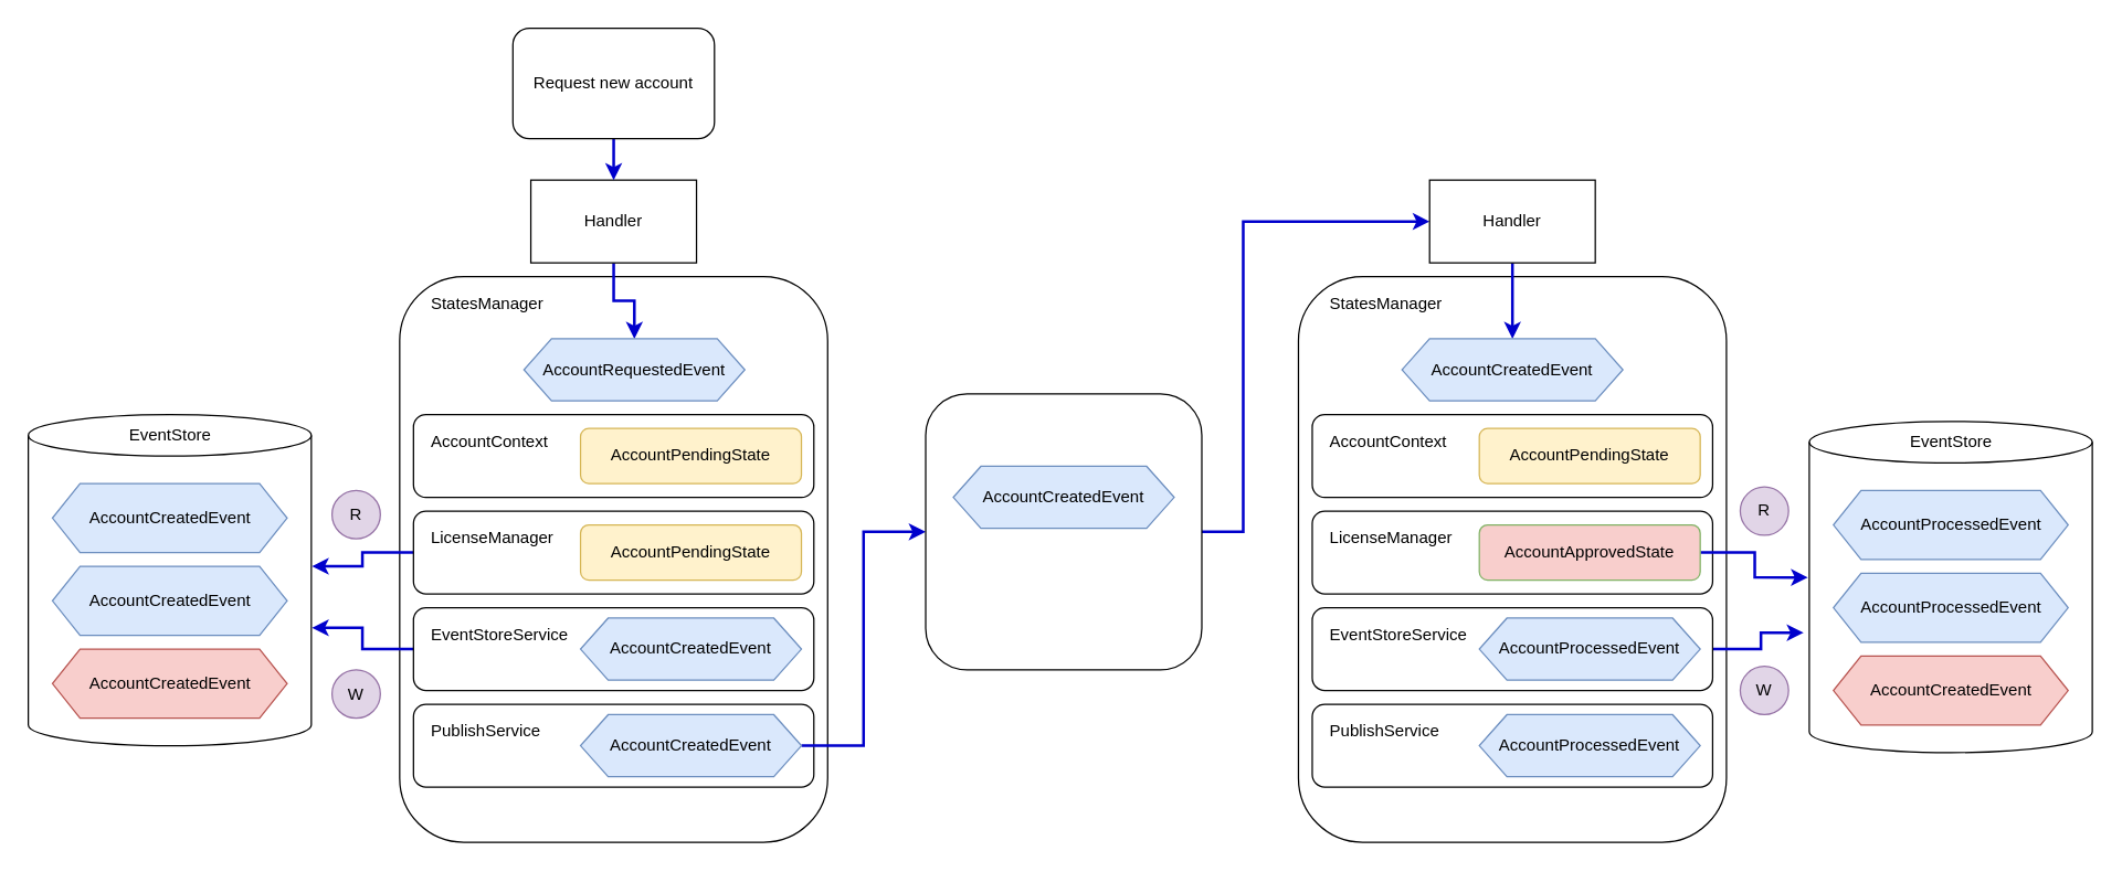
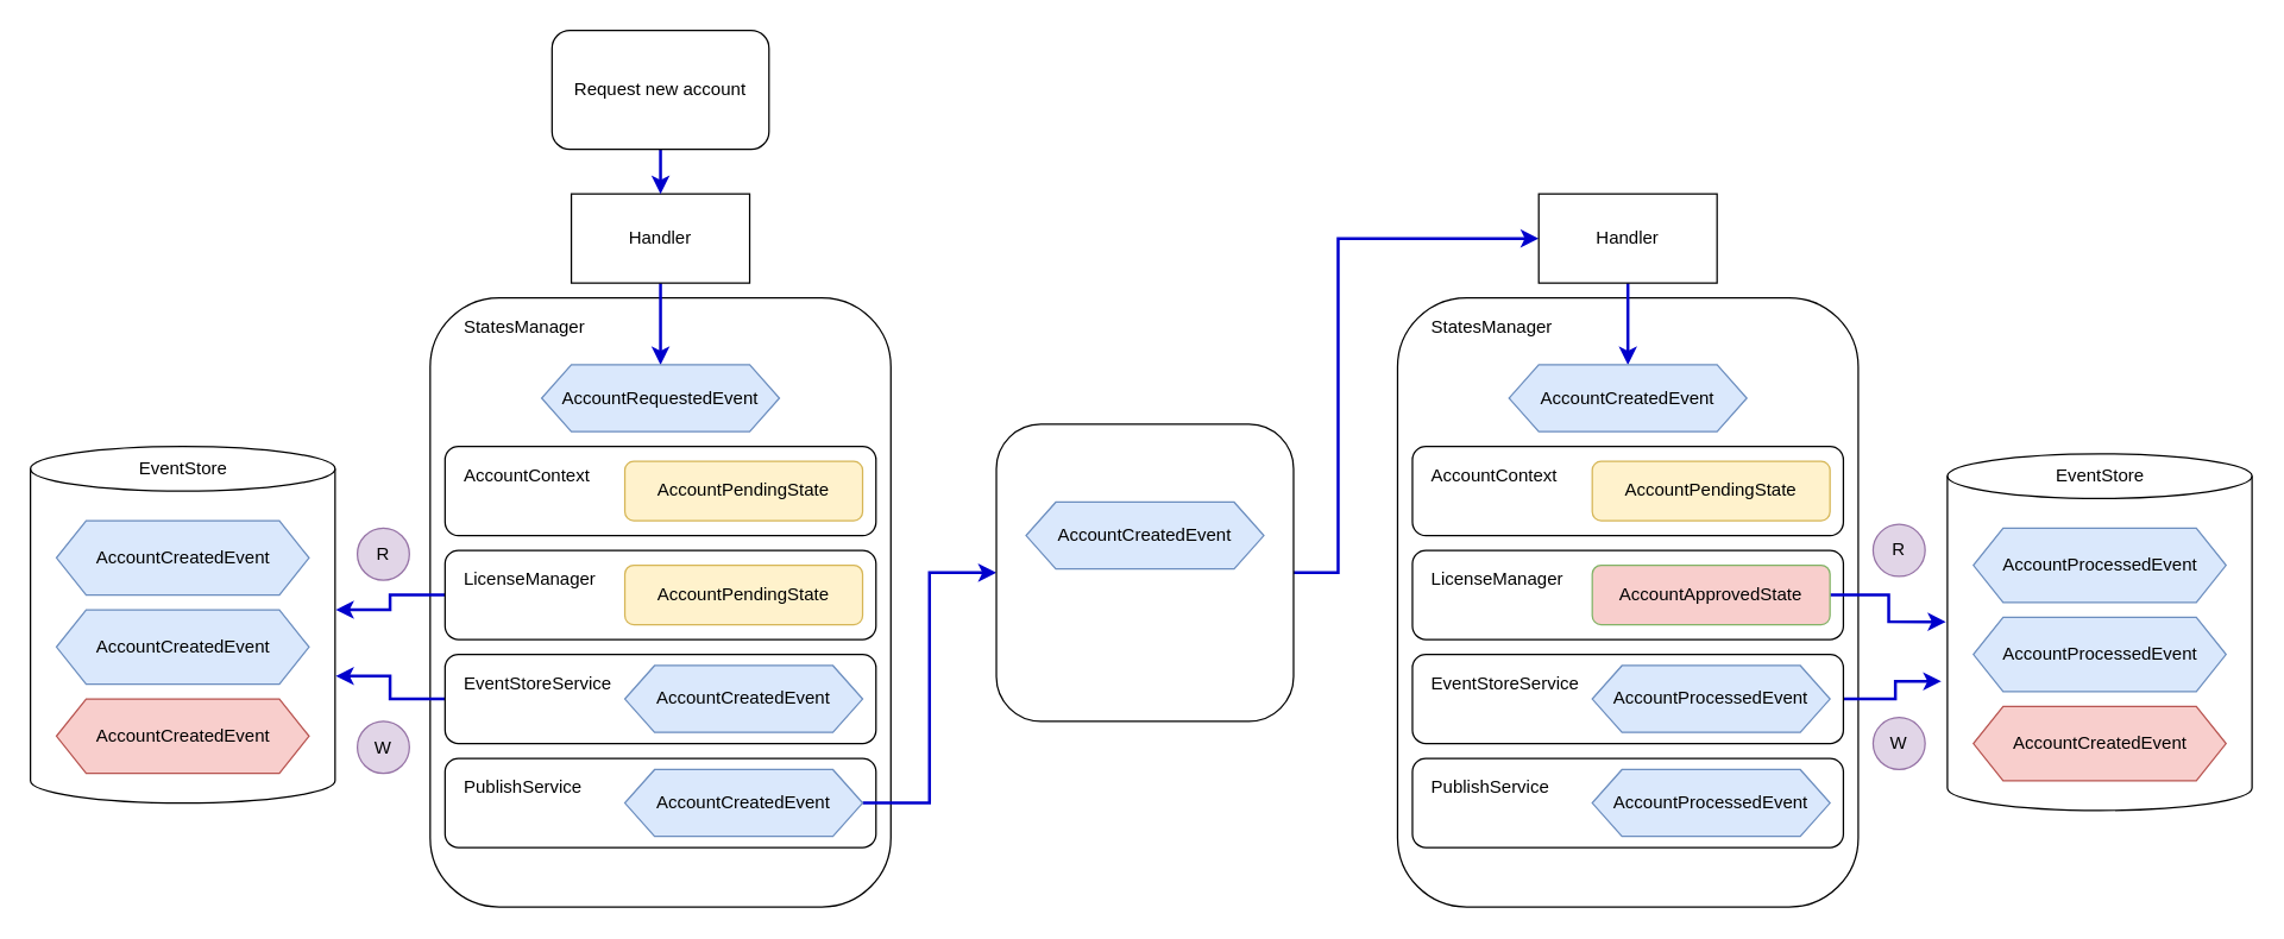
  <mxCell id="0" />
  <mxCell id="1" parent="0" />
  <mxCell id="2" value="" style="rounded=1;whiteSpace=wrap;html=1;strokeWidth=1;perimeterSpacing=0;" vertex="1" parent="1"><mxGeometry x="289" y="200" width="310" height="410" as="geometry" /></mxCell>
  <mxCell id="3" value="" style="shape=cylinder3;whiteSpace=wrap;html=1;boundedLbl=1;backgroundOutline=1;size=15;" vertex="1" parent="1"><mxGeometry x="20" y="300" width="205" height="240" as="geometry" /></mxCell>
  <mxCell id="4" value="AccountCreatedEvent" style="shape=hexagon;perimeter=hexagonPerimeter2;whiteSpace=wrap;html=1;fixedSize=1;fillColor=#dae8fc;strokeColor=#6c8ebf;" vertex="1" parent="1"><mxGeometry x="37.5" y="350" width="170" height="50" as="geometry" /></mxCell>
  <mxCell id="5" style="edgeStyle=orthogonalEdgeStyle;rounded=0;orthogonalLoop=1;jettySize=auto;html=1;entryX=0.5;entryY=0;entryDx=0;entryDy=0;strokeWidth=2;strokeColor=#0000CC;" edge="1" parent="1" source="6" target="59"><mxGeometry relative="1" as="geometry"><mxPoint x="444" y="235" as="targetPoint" /></mxGeometry></mxCell>
  <mxCell id="6" value="Handler" style="rounded=0;whiteSpace=wrap;html=1;" vertex="1" parent="1"><mxGeometry x="384" y="130" width="120" height="60" as="geometry" /></mxCell>
  <mxCell id="7" value="" style="rounded=1;whiteSpace=wrap;html=1;fillColor=#ffffff;" vertex="1" parent="1"><mxGeometry x="299" y="510" width="290" height="60" as="geometry" /></mxCell>
  <mxCell id="8" value="AccountCreatedEvent" style="shape=hexagon;perimeter=hexagonPerimeter2;whiteSpace=wrap;html=1;fixedSize=1;fillColor=#dae8fc;strokeColor=#6c8ebf;" vertex="1" parent="1"><mxGeometry x="37.5" y="410" width="170" height="50" as="geometry" /></mxCell>
  <mxCell id="9" value="AccountCreatedEvent" style="shape=hexagon;perimeter=hexagonPerimeter2;whiteSpace=wrap;html=1;fixedSize=1;fillColor=#f8cecc;strokeColor=#b85450;" vertex="1" parent="1"><mxGeometry x="37.5" y="470" width="170" height="50" as="geometry" /></mxCell>
  <mxCell id="10" style="edgeStyle=orthogonalEdgeStyle;rounded=0;orthogonalLoop=1;jettySize=auto;html=1;entryX=1.002;entryY=0.644;entryDx=0;entryDy=0;entryPerimeter=0;strokeColor=#0000CC;strokeWidth=2;" edge="1" parent="1" source="11" target="3"><mxGeometry relative="1" as="geometry" /></mxCell>
  <mxCell id="11" value="" style="rounded=1;whiteSpace=wrap;html=1;fillColor=#ffffff;" vertex="1" parent="1"><mxGeometry x="299" y="440" width="290" height="60" as="geometry" /></mxCell>
  <mxCell id="12" style="edgeStyle=orthogonalEdgeStyle;rounded=0;orthogonalLoop=1;jettySize=auto;html=1;entryX=1.002;entryY=0.458;entryDx=0;entryDy=0;entryPerimeter=0;strokeColor=#0000CC;strokeWidth=2;" edge="1" parent="1" source="13" target="3"><mxGeometry relative="1" as="geometry" /></mxCell>
  <mxCell id="13" value="" style="rounded=1;whiteSpace=wrap;html=1;fillColor=#ffffff;" vertex="1" parent="1"><mxGeometry x="299" y="370" width="290" height="60" as="geometry" /></mxCell>
  <mxCell id="14" value="" style="rounded=1;whiteSpace=wrap;html=1;fillColor=#ffffff;" vertex="1" parent="1"><mxGeometry x="299" y="300" width="290" height="60" as="geometry" /></mxCell>
  <mxCell id="15" value="PublishService" style="text;html=1;strokeColor=none;fillColor=none;align=left;verticalAlign=middle;whiteSpace=wrap;rounded=0;" vertex="1" parent="1"><mxGeometry x="310" y="520" width="100" height="20" as="geometry" /></mxCell>
  <mxCell id="16" value="EventStoreService" style="text;html=1;strokeColor=none;fillColor=none;align=left;verticalAlign=middle;whiteSpace=wrap;rounded=0;" vertex="1" parent="1"><mxGeometry x="310" y="450" width="100" height="20" as="geometry" /></mxCell>
  <mxCell id="17" value="LicenseManager" style="text;html=1;strokeColor=none;fillColor=none;align=left;verticalAlign=middle;whiteSpace=wrap;rounded=0;" vertex="1" parent="1"><mxGeometry x="310" y="380" width="100" height="20" as="geometry" /></mxCell>
  <mxCell id="18" value="AccountContext" style="text;html=1;strokeColor=none;fillColor=none;align=left;verticalAlign=middle;whiteSpace=wrap;rounded=0;" vertex="1" parent="1"><mxGeometry x="310" y="310" width="100" height="20" as="geometry" /></mxCell>
  <mxCell id="19" value="StatesManager" style="text;html=1;strokeColor=none;fillColor=none;align=left;verticalAlign=middle;whiteSpace=wrap;rounded=0;" vertex="1" parent="1"><mxGeometry x="310" y="210" width="100" height="20" as="geometry" /></mxCell>
  <mxCell id="20" value="AccountCreatedEvent" style="shape=hexagon;perimeter=hexagonPerimeter2;whiteSpace=wrap;html=1;fixedSize=1;fillColor=#dae8fc;strokeColor=#6c8ebf;" vertex="1" parent="1"><mxGeometry x="420" y="447.5" width="160" height="45" as="geometry" /></mxCell>
  <mxCell id="21" value="AccountPendingState" style="rounded=1;whiteSpace=wrap;html=1;strokeWidth=1;fillColor=#fff2cc;strokeColor=#d6b656;" vertex="1" parent="1"><mxGeometry x="420" y="380" width="160" height="40" as="geometry" /></mxCell>
  <mxCell id="22" value="R" style="ellipse;whiteSpace=wrap;html=1;aspect=fixed;fillColor=#e1d5e7;strokeColor=#9673a6;" vertex="1" parent="1"><mxGeometry x="240" y="355" width="35" height="35" as="geometry" /></mxCell>
  <mxCell id="23" value="AccountPendingState" style="rounded=1;whiteSpace=wrap;html=1;strokeWidth=1;fillColor=#fff2cc;strokeColor=#d6b656;" vertex="1" parent="1"><mxGeometry x="420" y="310" width="160" height="40" as="geometry" /></mxCell>
  <mxCell id="24" style="edgeStyle=orthogonalEdgeStyle;rounded=0;orthogonalLoop=1;jettySize=auto;html=1;entryX=0;entryY=0.5;entryDx=0;entryDy=0;strokeColor=#0000CC;strokeWidth=2;" edge="1" parent="1" source="25" target="27"><mxGeometry relative="1" as="geometry" /></mxCell>
  <mxCell id="25" value="AccountCreatedEvent" style="shape=hexagon;perimeter=hexagonPerimeter2;whiteSpace=wrap;html=1;fixedSize=1;fillColor=#dae8fc;strokeColor=#6c8ebf;" vertex="1" parent="1"><mxGeometry x="420" y="517.5" width="160" height="45" as="geometry" /></mxCell>
  <mxCell id="26" style="edgeStyle=orthogonalEdgeStyle;rounded=0;orthogonalLoop=1;jettySize=auto;html=1;entryX=0;entryY=0.5;entryDx=0;entryDy=0;strokeColor=#0000CC;strokeWidth=2;" edge="1" parent="1" source="27" target="34"><mxGeometry relative="1" as="geometry"><Array as="points"><mxPoint x="900" y="385" /><mxPoint x="900" y="160" /></Array></mxGeometry></mxCell>
  <mxCell id="27" value="" style="rounded=1;whiteSpace=wrap;html=1;strokeWidth=1;fillColor=#ffffff;" vertex="1" parent="1"><mxGeometry x="670" y="285" width="200" height="200" as="geometry" /></mxCell>
  <mxCell id="28" style="edgeStyle=orthogonalEdgeStyle;rounded=0;orthogonalLoop=1;jettySize=auto;html=1;exitX=0.5;exitY=1;exitDx=0;exitDy=0;entryX=0.5;entryY=0;entryDx=0;entryDy=0;strokeColor=#0000CC;strokeWidth=2;" edge="1" parent="1" source="29" target="6"><mxGeometry relative="1" as="geometry" /></mxCell>
  <mxCell id="29" value="Request new account" style="whiteSpace=wrap;html=1;strokeWidth=1;fillColor=#ffffff;rounded=1;" vertex="1" parent="1"><mxGeometry x="371" y="20" width="146" height="80" as="geometry" /></mxCell>
  <mxCell id="30" value="" style="rounded=1;whiteSpace=wrap;html=1;strokeWidth=1;perimeterSpacing=0;" vertex="1" parent="1"><mxGeometry x="940" y="200" width="310" height="410" as="geometry" /></mxCell>
  <mxCell id="31" value="" style="shape=cylinder3;whiteSpace=wrap;html=1;boundedLbl=1;backgroundOutline=1;size=15;" vertex="1" parent="1"><mxGeometry x="1310" y="305" width="205" height="240" as="geometry" /></mxCell>
  <mxCell id="32" value="AccountProcessedEvent" style="shape=hexagon;perimeter=hexagonPerimeter2;whiteSpace=wrap;html=1;fixedSize=1;fillColor=#dae8fc;strokeColor=#6c8ebf;" vertex="1" parent="1"><mxGeometry x="1327.5" y="355" width="170" height="50" as="geometry" /></mxCell>
  <mxCell id="33" style="edgeStyle=orthogonalEdgeStyle;rounded=0;orthogonalLoop=1;jettySize=auto;html=1;entryX=0.5;entryY=0;entryDx=0;entryDy=0;strokeWidth=2;strokeColor=#0000CC;" edge="1" parent="1" source="34" target="55"><mxGeometry relative="1" as="geometry"><mxPoint x="1095" y="235" as="targetPoint" /></mxGeometry></mxCell>
  <mxCell id="34" value="Handler" style="rounded=0;whiteSpace=wrap;html=1;" vertex="1" parent="1"><mxGeometry x="1035" y="130" width="120" height="60" as="geometry" /></mxCell>
  <mxCell id="35" value="" style="rounded=1;whiteSpace=wrap;html=1;fillColor=#ffffff;" vertex="1" parent="1"><mxGeometry x="950" y="510" width="290" height="60" as="geometry" /></mxCell>
  <mxCell id="36" value="AccountProcessedEvent" style="shape=hexagon;perimeter=hexagonPerimeter2;whiteSpace=wrap;html=1;fixedSize=1;fillColor=#dae8fc;strokeColor=#6c8ebf;" vertex="1" parent="1"><mxGeometry x="1327.5" y="415" width="170" height="50" as="geometry" /></mxCell>
  <mxCell id="37" value="AccountCreatedEvent" style="shape=hexagon;perimeter=hexagonPerimeter2;whiteSpace=wrap;html=1;fixedSize=1;fillColor=#f8cecc;strokeColor=#b85450;" vertex="1" parent="1"><mxGeometry x="1327.5" y="475" width="170" height="50" as="geometry" /></mxCell>
  <mxCell id="38" style="edgeStyle=orthogonalEdgeStyle;rounded=0;orthogonalLoop=1;jettySize=auto;html=1;entryX=-0.02;entryY=0.638;entryDx=0;entryDy=0;entryPerimeter=0;strokeColor=#0000CC;strokeWidth=2;" edge="1" parent="1" source="39" target="31"><mxGeometry relative="1" as="geometry" /></mxCell>
  <mxCell id="39" value="" style="rounded=1;whiteSpace=wrap;html=1;fillColor=#ffffff;" vertex="1" parent="1"><mxGeometry x="950" y="440" width="290" height="60" as="geometry" /></mxCell>
  <mxCell id="40" value="" style="rounded=1;whiteSpace=wrap;html=1;fillColor=#ffffff;" vertex="1" parent="1"><mxGeometry x="950" y="370" width="290" height="60" as="geometry" /></mxCell>
  <mxCell id="41" value="" style="rounded=1;whiteSpace=wrap;html=1;fillColor=#ffffff;" vertex="1" parent="1"><mxGeometry x="950" y="300" width="290" height="60" as="geometry" /></mxCell>
  <mxCell id="42" value="PublishService" style="text;html=1;strokeColor=none;fillColor=none;align=left;verticalAlign=middle;whiteSpace=wrap;rounded=0;" vertex="1" parent="1"><mxGeometry x="961" y="520" width="100" height="20" as="geometry" /></mxCell>
  <mxCell id="43" value="EventStoreService" style="text;html=1;strokeColor=none;fillColor=none;align=left;verticalAlign=middle;whiteSpace=wrap;rounded=0;" vertex="1" parent="1"><mxGeometry x="961" y="450" width="100" height="20" as="geometry" /></mxCell>
  <mxCell id="44" value="LicenseManager" style="text;html=1;strokeColor=none;fillColor=none;align=left;verticalAlign=middle;whiteSpace=wrap;rounded=0;" vertex="1" parent="1"><mxGeometry x="961" y="380" width="100" height="20" as="geometry" /></mxCell>
  <mxCell id="45" value="AccountContext" style="text;html=1;strokeColor=none;fillColor=none;align=left;verticalAlign=middle;whiteSpace=wrap;rounded=0;" vertex="1" parent="1"><mxGeometry x="961" y="310" width="100" height="20" as="geometry" /></mxCell>
  <mxCell id="46" value="StatesManager" style="text;html=1;strokeColor=none;fillColor=none;align=left;verticalAlign=middle;whiteSpace=wrap;rounded=0;" vertex="1" parent="1"><mxGeometry x="961" y="210" width="100" height="20" as="geometry" /></mxCell>
  <mxCell id="47" value="AccountProcessedEvent" style="shape=hexagon;perimeter=hexagonPerimeter2;whiteSpace=wrap;html=1;fixedSize=1;fillColor=#dae8fc;strokeColor=#6c8ebf;" vertex="1" parent="1"><mxGeometry x="1071" y="447.5" width="160" height="45" as="geometry" /></mxCell>
  <mxCell id="48" style="edgeStyle=orthogonalEdgeStyle;rounded=0;orthogonalLoop=1;jettySize=auto;html=1;entryX=-0.005;entryY=0.471;entryDx=0;entryDy=0;entryPerimeter=0;strokeColor=#0000CC;strokeWidth=2;" edge="1" parent="1" source="49" target="31"><mxGeometry relative="1" as="geometry" /></mxCell>
  <mxCell id="49" value="AccountApprovedState" style="rounded=1;whiteSpace=wrap;html=1;strokeWidth=1;fillColor=#f8cecc;strokeColor=#82b366;" vertex="1" parent="1"><mxGeometry x="1071" y="380" width="160" height="40" as="geometry" /></mxCell>
  <mxCell id="50" value="AccountPendingState" style="rounded=1;whiteSpace=wrap;html=1;strokeWidth=1;fillColor=#fff2cc;strokeColor=#d6b656;" vertex="1" parent="1"><mxGeometry x="1071" y="310" width="160" height="40" as="geometry" /></mxCell>
  <mxCell id="51" value="AccountProcessedEvent" style="shape=hexagon;perimeter=hexagonPerimeter2;whiteSpace=wrap;html=1;fixedSize=1;fillColor=#dae8fc;strokeColor=#6c8ebf;" vertex="1" parent="1"><mxGeometry x="1071" y="517.5" width="160" height="45" as="geometry" /></mxCell>
  <mxCell id="52" value="AccountCreatedEvent" style="shape=hexagon;perimeter=hexagonPerimeter2;whiteSpace=wrap;html=1;fixedSize=1;fillColor=#dae8fc;strokeColor=#6c8ebf;" vertex="1" parent="1"><mxGeometry x="690" y="337.5" width="160" height="45" as="geometry" /></mxCell>
  <mxCell id="53" value="EventStore" style="text;html=1;strokeColor=none;fillColor=none;align=center;verticalAlign=middle;whiteSpace=wrap;rounded=0;" vertex="1" parent="1"><mxGeometry x="72.5" y="305" width="100" height="20" as="geometry" /></mxCell>
  <mxCell id="54" value="EventStore" style="text;html=1;strokeColor=none;fillColor=none;align=center;verticalAlign=middle;whiteSpace=wrap;rounded=0;" vertex="1" parent="1"><mxGeometry x="1362.5" y="310" width="100" height="20" as="geometry" /></mxCell>
  <mxCell id="55" value="AccountCreatedEvent" style="shape=hexagon;perimeter=hexagonPerimeter2;whiteSpace=wrap;html=1;fixedSize=1;fillColor=#dae8fc;strokeColor=#6c8ebf;" vertex="1" parent="1"><mxGeometry x="1015" y="245" width="160" height="45" as="geometry" /></mxCell>
  <mxCell id="56" value="W" style="ellipse;whiteSpace=wrap;html=1;aspect=fixed;fillColor=#e1d5e7;strokeColor=#9673a6;" vertex="1" parent="1"><mxGeometry x="240" y="485" width="35" height="35" as="geometry" /></mxCell>
  <mxCell id="57" value="R" style="ellipse;whiteSpace=wrap;html=1;aspect=fixed;fillColor=#e1d5e7;strokeColor=#9673a6;" vertex="1" parent="1"><mxGeometry x="1260" y="352.5" width="35" height="35" as="geometry" /></mxCell>
  <mxCell id="58" value="W" style="ellipse;whiteSpace=wrap;html=1;aspect=fixed;fillColor=#e1d5e7;strokeColor=#9673a6;" vertex="1" parent="1"><mxGeometry x="1260" y="482.5" width="35" height="35" as="geometry" /></mxCell>
- <mxCell id="59" value="AccountRequestedEvent" style="shape=hexagon;perimeter=hexagonPerimeter2;whiteSpace=wrap;html=1;fixedSize=1;fillColor=#dae8fc;strokeColor=#6c8ebf;" vertex="1" parent="1"><mxGeometry x="379" y="245" width="160" height="45" as="geometry" /></mxCell>
+ <mxCell id="59" value="AccountRequestedEvent" style="shape=hexagon;perimeter=hexagonPerimeter2;whiteSpace=wrap;html=1;fixedSize=1;fillColor=#dae8fc;strokeColor=#6c8ebf;" vertex="1" parent="1"><mxGeometry x="364" y="245" width="160" height="45" as="geometry" /></mxCell>
